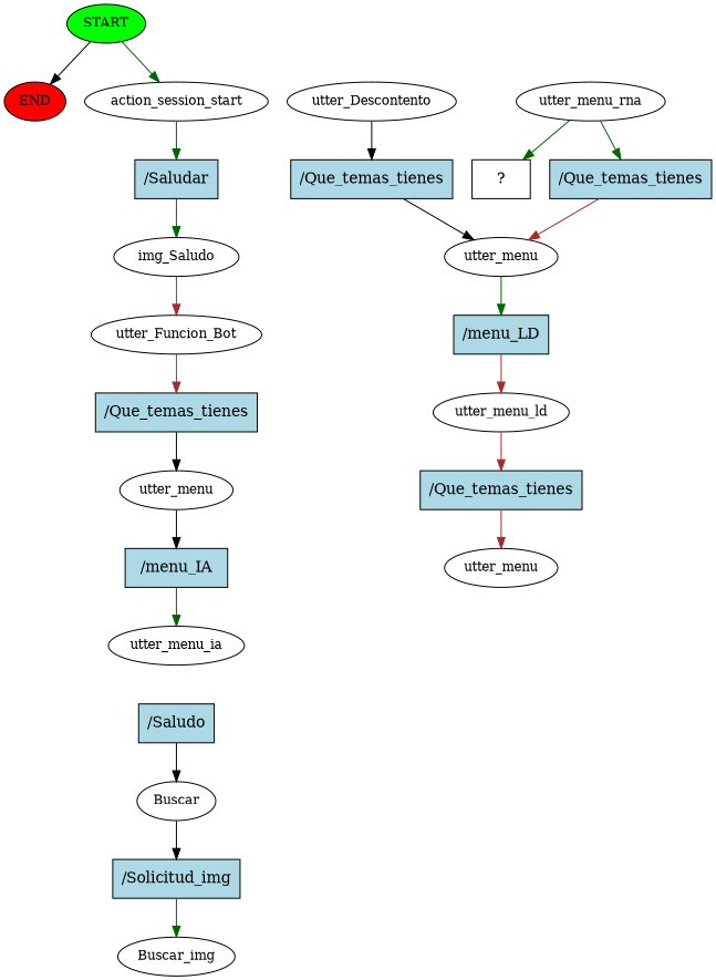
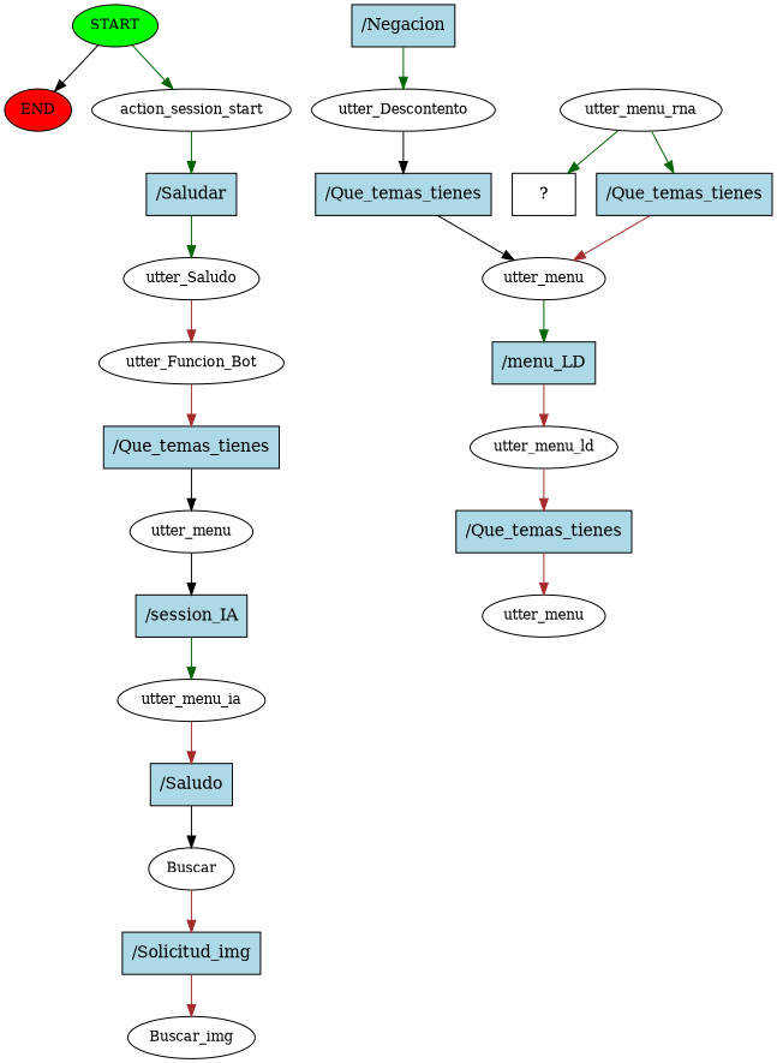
  digraph {
    node [fontsize=12]
    edge [color=darkgreen]
    n1 [fillcolor=green label=START style=filled]
    n2 [fillcolor=red label=END style=filled]
    n3 [label=action_session_start]
    n4 [fillcolor=lightblue label="/Saludar" shape=rect style=filled fontsize=""]
-   n5 [label=img_Saludo]
+   n5 [label=utter_Saludo]
    n6 [label=utter_Funcion_Bot]
    n7 [fillcolor=lightblue label="/Que_temas_tienes" shape=rect style=filled fontsize=""]
    n8 [label=utter_menu]
-   n9 [fillcolor=lightblue label="/menu_IA" shape=rect style=filled fontsize=""]
+   n9 [fillcolor=lightblue label="/session_IA" shape=rect style=filled fontsize=""]
    n10 [label=utter_menu_ia]
    n11 [fillcolor=lightblue label="/Saludo" shape=rect style=filled fontsize=""]
    n12 [label=Buscar]
    n13 [fillcolor=lightblue label="/Solicitud_img" shape=rect style=filled fontsize=""]
    n14 [label=Buscar_img]
+   n15 [fillcolor=lightblue label="/Negacion" shape=rect style=filled fontsize=""]
    n16 [label=utter_Descontento]
    n17 [fillcolor=lightblue label="/Que_temas_tienes" shape=rect style=filled fontsize=""]
    n18 [label=utter_menu]
    n19 [fillcolor=lightblue label="/menu_LD" shape=rect style=filled fontsize=""]
    n20 [label=utter_menu_ld]
    n21 [fillcolor=lightblue label="/Que_temas_tienes" shape=rect style=filled fontsize=""]
    n22 [label=utter_menu]
    n23 [label=utter_menu_rna]
    n24 [label="  ?  " shape=rect fontsize=""]
    n25 [fillcolor=lightblue label="/Que_temas_tienes" shape=rect style=filled fontsize=""]
    n1 -> n2 [color=black]
    n1 -> n3
    n3 -> n4
    n4 -> n5
    n5 -> n6 [color=brown]
    n6 -> n7 [color=brown]
    n7 -> n8 [color=black]
    n8 -> n9 [color=black]
    n9 -> n10
+   n10 -> n11 [color=brown]
    n11 -> n12 [color=black]
-   n12 -> n13 [color=black]
-   n13 -> n14
+   n12 -> n13 [color=brown]
+   n13 -> n14 [color=brown]
+   n15 -> n16
    n16 -> n17 [color=black]
    n17 -> n18 [color=black]
    n18 -> n19
    n19 -> n20 [color=brown]
    n20 -> n21 [color=brown]
    n21 -> n22 [color=brown]
    n23 -> n24
    n23 -> n25
    n25 -> n18 [color=brown]
  }
